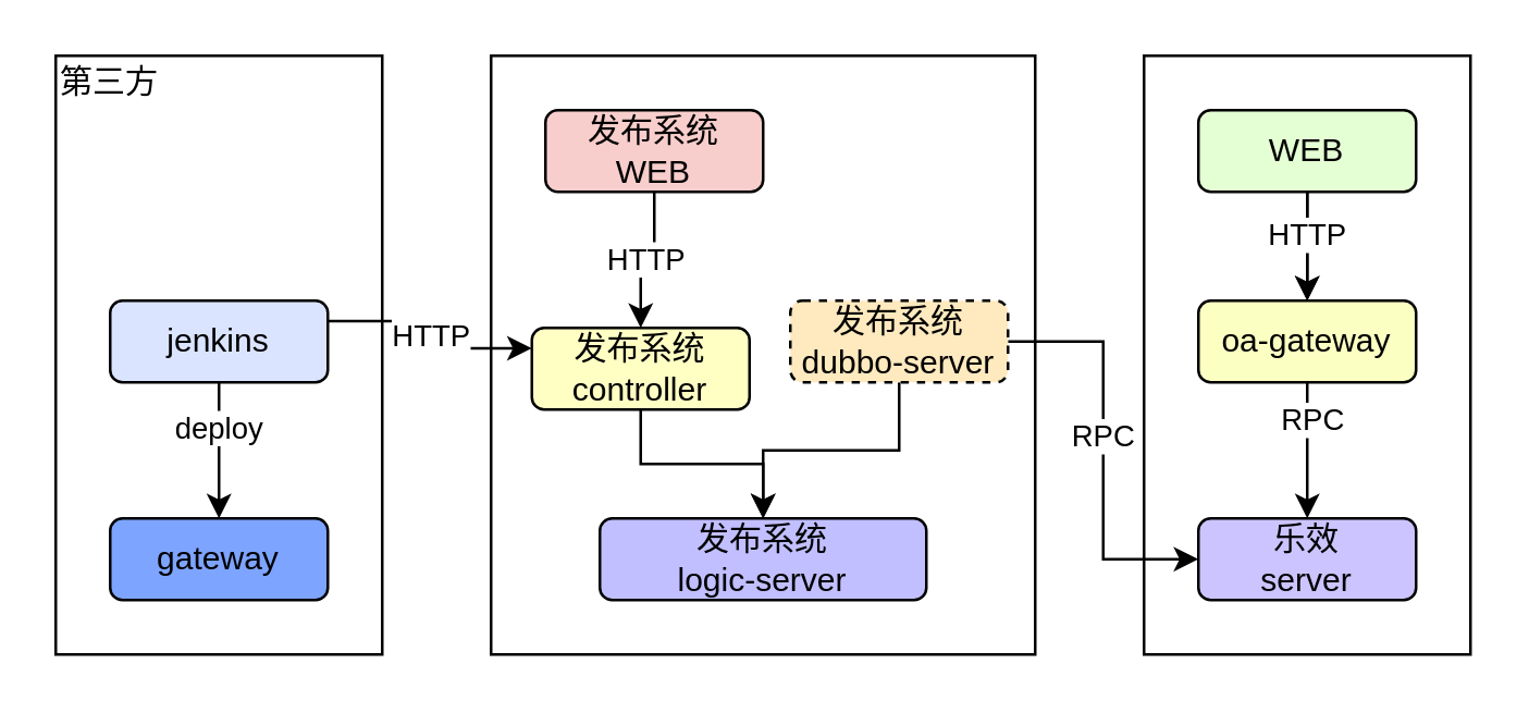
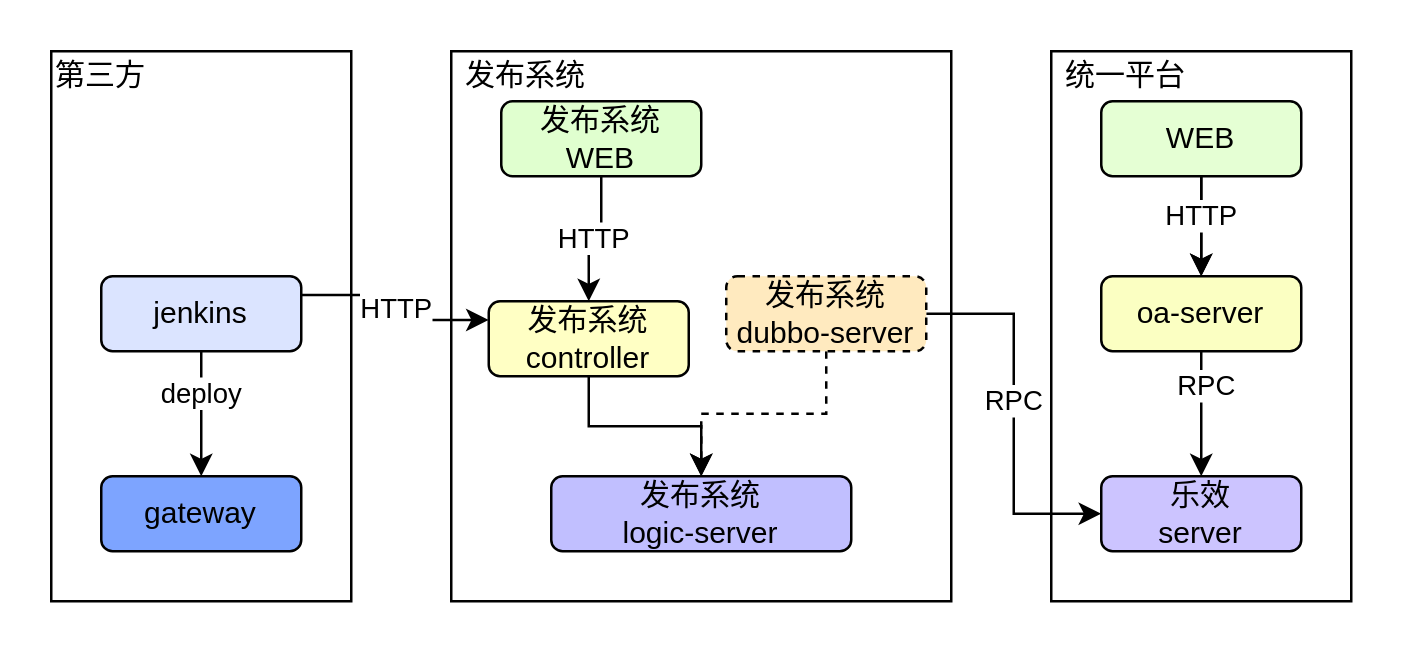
  <mxCell id="0" />
  <mxCell id="1" parent="0" />
  <mxCell id="2" value="" style="rounded=0;whiteSpace=wrap;html=1;" vertex="1" parent="1"><mxGeometry x="420" y="20" width="120" height="220" as="geometry" /></mxCell>
  <mxCell id="3" value="" style="rounded=0;whiteSpace=wrap;html=1;" vertex="1" parent="1"><mxGeometry x="180" y="20" width="200" height="220" as="geometry" /></mxCell>
  <mxCell id="4" value="" style="rounded=0;whiteSpace=wrap;html=1;" vertex="1" parent="1"><mxGeometry x="20" y="20" width="120" height="220" as="geometry" /></mxCell>
  <mxCell id="5" value="" style="edgeStyle=orthogonalEdgeStyle;rounded=0;orthogonalLoop=1;jettySize=auto;html=1;entryX=0;entryY=0.5;entryDx=0;entryDy=0;" edge="1" parent="1" source="8" target="14"><mxGeometry relative="1" as="geometry" /></mxCell>
  <mxCell id="6" value="RPC" style="edgeLabel;html=1;align=center;verticalAlign=middle;resizable=0;points=[];" vertex="1" connectable="0" parent="5"><mxGeometry x="-0.085" y="-1" relative="1" as="geometry"><mxPoint as="offset" /></mxGeometry></mxCell>
- <mxCell id="7" style="edgeStyle=orthogonalEdgeStyle;rounded=0;orthogonalLoop=1;jettySize=auto;html=1;entryX=0.5;entryY=0;entryDx=0;entryDy=0;" edge="1" parent="1" source="8" target="18"><mxGeometry relative="1" as="geometry" /></mxCell>
+ <mxCell id="7" style="edgeStyle=orthogonalEdgeStyle;rounded=0;orthogonalLoop=1;jettySize=auto;html=1;entryX=0.5;entryY=0;entryDx=0;entryDy=0;dashed=1;" edge="1" parent="1" source="8" target="18"><mxGeometry relative="1" as="geometry" /></mxCell>
  <mxCell id="8" value="发布系统&lt;br&gt;dubbo-server" style="rounded=1;whiteSpace=wrap;html=1;fillColor=#FFEABF;dashed=1;" vertex="1" parent="1"><mxGeometry x="290" y="110" width="80" height="30" as="geometry" /></mxCell>
  <mxCell id="9" value="" style="edgeStyle=orthogonalEdgeStyle;rounded=0;orthogonalLoop=1;jettySize=auto;html=1;" edge="1" parent="1" source="12" target="13"><mxGeometry relative="1" as="geometry" /></mxCell>
  <mxCell id="10" value="deploy" style="edgeLabel;html=1;align=center;verticalAlign=middle;resizable=0;points=[];" vertex="1" connectable="0" parent="9"><mxGeometry x="-0.368" y="-1" relative="1" as="geometry"><mxPoint as="offset" /></mxGeometry></mxCell>
  <mxCell id="11" value="HTTP" style="edgeStyle=orthogonalEdgeStyle;rounded=0;orthogonalLoop=1;jettySize=auto;html=1;exitX=1;exitY=0.25;exitDx=0;exitDy=0;entryX=0;entryY=0.25;entryDx=0;entryDy=0;" edge="1" parent="1" source="12" target="20"><mxGeometry relative="1" as="geometry" /></mxCell>
  <mxCell id="12" value="jenkins" style="rounded=1;whiteSpace=wrap;html=1;fillColor=#DBE4FF;" vertex="1" parent="1"><mxGeometry x="40" y="110" width="80" height="30" as="geometry" /></mxCell>
  <mxCell id="13" value="gateway" style="whiteSpace=wrap;html=1;rounded=1;fillColor=#7DA4FF;" vertex="1" parent="1"><mxGeometry x="40" y="190" width="80" height="30" as="geometry" /></mxCell>
  <mxCell id="14" value="乐效&lt;br&gt;server" style="whiteSpace=wrap;html=1;rounded=1;fillColor=#CCC4FF;" vertex="1" parent="1"><mxGeometry x="440" y="190" width="80" height="30" as="geometry" /></mxCell>
  <mxCell id="15" style="edgeStyle=orthogonalEdgeStyle;rounded=0;orthogonalLoop=1;jettySize=auto;html=1;entryX=0.5;entryY=0;entryDx=0;entryDy=0;" edge="1" parent="1" source="17" target="14"><mxGeometry relative="1" as="geometry" /></mxCell>
  <mxCell id="16" value="RPC" style="edgeLabel;html=1;align=center;verticalAlign=middle;resizable=0;points=[];" vertex="1" connectable="0" parent="15"><mxGeometry x="-0.496" y="1" relative="1" as="geometry"><mxPoint as="offset" /></mxGeometry></mxCell>
- <mxCell id="17" value="oa-gateway" style="whiteSpace=wrap;html=1;rounded=1;fillColor=#FBFFC2;" vertex="1" parent="1"><mxGeometry x="440" y="110" width="80" height="30" as="geometry" /></mxCell>
+ <mxCell id="17" value="oa-server" style="whiteSpace=wrap;html=1;rounded=1;fillColor=#FBFFC2;" vertex="1" parent="1"><mxGeometry x="440" y="110" width="80" height="30" as="geometry" /></mxCell>
  <mxCell id="18" value="发布系统&lt;br&gt;logic-server" style="rounded=1;whiteSpace=wrap;html=1;fillColor=#C1BFFF;" vertex="1" parent="1"><mxGeometry x="220" y="190" width="120" height="30" as="geometry" /></mxCell>
  <mxCell id="19" style="edgeStyle=orthogonalEdgeStyle;rounded=0;orthogonalLoop=1;jettySize=auto;html=1;entryX=0.5;entryY=0;entryDx=0;entryDy=0;" edge="1" parent="1" source="20" target="18"><mxGeometry relative="1" as="geometry" /></mxCell>
  <mxCell id="20" value="发布系统&lt;br&gt;controller" style="rounded=1;whiteSpace=wrap;html=1;fillColor=#FFFFC4;" vertex="1" parent="1"><mxGeometry x="195" y="120" width="80" height="30" as="geometry" /></mxCell>
  <mxCell id="21" style="edgeStyle=orthogonalEdgeStyle;rounded=0;orthogonalLoop=1;jettySize=auto;html=1;entryX=0.5;entryY=0;entryDx=0;entryDy=0;" edge="1" parent="1" source="24" target="17"><mxGeometry relative="1" as="geometry" /></mxCell>
  <mxCell id="22" value="" style="edgeStyle=orthogonalEdgeStyle;rounded=0;orthogonalLoop=1;jettySize=auto;html=1;" edge="1" parent="1" source="24" target="17"><mxGeometry relative="1" as="geometry" /></mxCell>
  <mxCell id="23" value="HTTP" style="edgeLabel;html=1;align=center;verticalAlign=middle;resizable=0;points=[];" vertex="1" connectable="0" parent="22"><mxGeometry x="-0.23" y="-1" relative="1" as="geometry"><mxPoint as="offset" /></mxGeometry></mxCell>
  <mxCell id="24" value="WEB" style="whiteSpace=wrap;html=1;rounded=1;fillColor=#E5FFD4;" vertex="1" parent="1"><mxGeometry x="440" y="40" width="80" height="30" as="geometry" /></mxCell>
  <mxCell id="25" value="HTTP" style="edgeStyle=orthogonalEdgeStyle;rounded=0;orthogonalLoop=1;jettySize=auto;html=1;entryX=0.5;entryY=0;entryDx=0;entryDy=0;" edge="1" parent="1" source="26" target="20"><mxGeometry relative="1" as="geometry" /></mxCell>
- <mxCell id="26" value="发布系统&lt;br&gt;WEB" style="whiteSpace=wrap;html=1;rounded=1;fillColor=#f8cecc;" vertex="1" parent="1"><mxGeometry x="200" y="40" width="80" height="30" as="geometry" /></mxCell>
+ <mxCell id="26" value="发布系统&lt;br&gt;WEB" style="whiteSpace=wrap;html=1;rounded=1;fillColor=#E0FFCF;" vertex="1" parent="1"><mxGeometry x="200" y="40" width="80" height="30" as="geometry" /></mxCell>
  <mxCell id="27" value="第三方" style="text;html=1;strokeColor=none;fillColor=none;align=center;verticalAlign=middle;whiteSpace=wrap;rounded=0;" vertex="1" parent="1"><mxGeometry x="20" y="20" width="40" height="20" as="geometry" /></mxCell>
+ <mxCell id="28" value="发布系统" style="text;html=1;strokeColor=none;fillColor=none;align=center;verticalAlign=middle;whiteSpace=wrap;rounded=0;" vertex="1" parent="1"><mxGeometry x="180" y="20" width="60" height="20" as="geometry" /></mxCell>
+ <mxCell id="29" value="统一平台" style="text;html=1;strokeColor=none;fillColor=none;align=center;verticalAlign=middle;whiteSpace=wrap;rounded=0;" vertex="1" parent="1"><mxGeometry x="420" y="20" width="60" height="20" as="geometry" /></mxCell>
